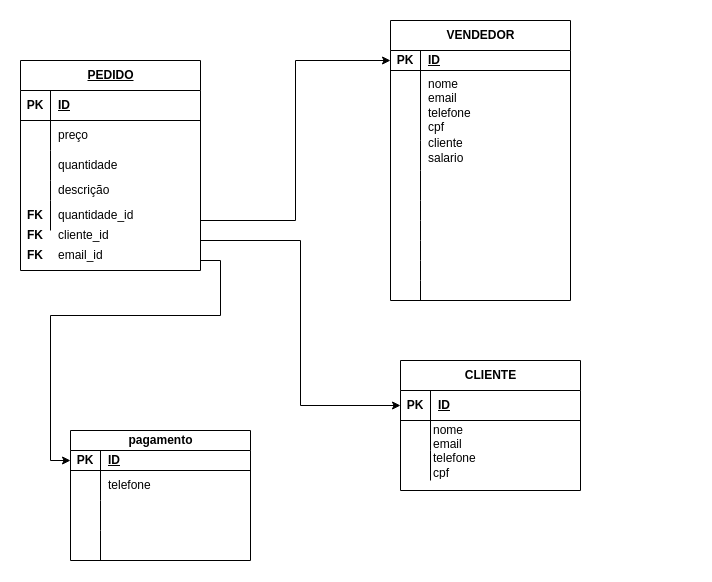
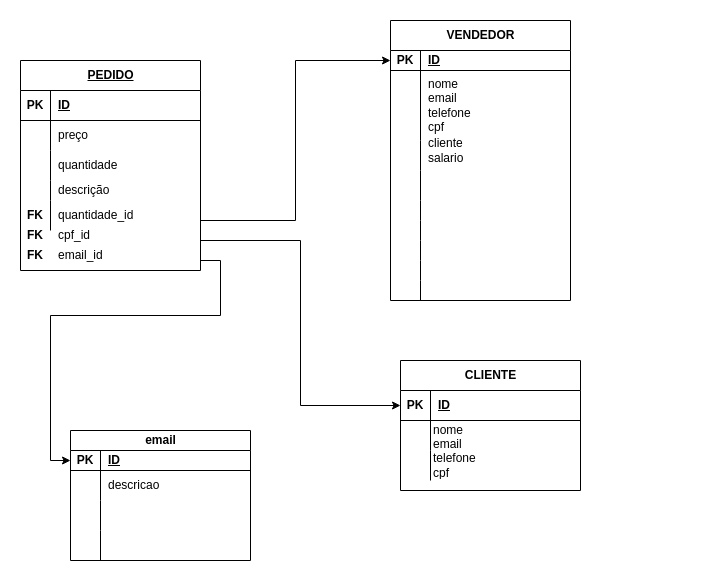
  <mxCell id="0" />
  <mxCell id="1" parent="0" />
  <mxCell id="2" value="CLIENTE" style="shape=table;startSize=30;container=1;collapsible=1;childLayout=tableLayout;fixedRows=1;rowLines=0;fontStyle=1;align=center;resizeLast=1;html=1;" vertex="1" parent="1"><mxGeometry x="400" y="360" width="180" height="130" as="geometry" /></mxCell>
  <mxCell id="3" value="" style="shape=tableRow;horizontal=0;startSize=0;swimlaneHead=0;swimlaneBody=0;fillColor=none;collapsible=0;dropTarget=0;points=[[0,0.5],[1,0.5]];portConstraint=eastwest;top=0;left=0;right=0;bottom=1;" vertex="1" parent="2"><mxGeometry y="30" width="180" height="30" as="geometry" /></mxCell>
  <mxCell id="4" value="PK" style="shape=partialRectangle;connectable=0;fillColor=none;top=0;left=0;bottom=0;right=0;fontStyle=1;overflow=hidden;whiteSpace=wrap;html=1;" vertex="1" parent="3"><mxGeometry width="30" height="30" as="geometry"><mxRectangle width="30" height="30" as="alternateBounds" /></mxGeometry></mxCell>
  <mxCell id="5" value="ID" style="shape=partialRectangle;connectable=0;fillColor=none;top=0;left=0;bottom=0;right=0;align=left;spacingLeft=6;fontStyle=5;overflow=hidden;whiteSpace=wrap;html=1;" vertex="1" parent="3"><mxGeometry x="30" width="150" height="30" as="geometry"><mxRectangle width="150" height="30" as="alternateBounds" /></mxGeometry></mxCell>
  <mxCell id="6" value="" style="shape=tableRow;horizontal=0;startSize=0;swimlaneHead=0;swimlaneBody=0;fillColor=none;collapsible=0;dropTarget=0;points=[[0,0.5],[1,0.5]];portConstraint=eastwest;top=0;left=0;right=0;bottom=0;" vertex="1" parent="2"><mxGeometry y="60" width="180" height="30" as="geometry" /></mxCell>
  <mxCell id="7" value="" style="shape=partialRectangle;connectable=0;fillColor=none;top=0;left=0;bottom=0;right=0;editable=1;overflow=hidden;whiteSpace=wrap;html=1;" vertex="1" parent="6"><mxGeometry width="30" height="30" as="geometry"><mxRectangle width="30" height="30" as="alternateBounds" /></mxGeometry></mxCell>
  <mxCell id="8" value="" style="shape=partialRectangle;connectable=0;fillColor=none;top=0;left=0;bottom=0;right=0;align=left;spacingLeft=6;overflow=hidden;whiteSpace=wrap;html=1;" vertex="1" parent="6"><mxGeometry x="30" width="150" height="30" as="geometry"><mxRectangle width="150" height="30" as="alternateBounds" /></mxGeometry></mxCell>
  <mxCell id="9" value="" style="shape=tableRow;horizontal=0;startSize=0;swimlaneHead=0;swimlaneBody=0;fillColor=none;collapsible=0;dropTarget=0;points=[[0,0.5],[1,0.5]];portConstraint=eastwest;top=0;left=0;right=0;bottom=0;" vertex="1" parent="2"><mxGeometry y="90" width="180" height="30" as="geometry" /></mxCell>
  <mxCell id="10" value="" style="shape=partialRectangle;connectable=0;fillColor=none;top=0;left=0;bottom=0;right=0;editable=1;overflow=hidden;whiteSpace=wrap;html=1;fontStyle=1" vertex="1" parent="9"><mxGeometry width="30" height="30" as="geometry"><mxRectangle width="30" height="30" as="alternateBounds" /></mxGeometry></mxCell>
  <mxCell id="11" value="" style="shape=partialRectangle;connectable=0;fillColor=none;top=0;left=0;bottom=0;right=0;align=left;spacingLeft=6;overflow=hidden;whiteSpace=wrap;html=1;" vertex="1" parent="9"><mxGeometry x="30" width="150" height="30" as="geometry"><mxRectangle width="150" height="30" as="alternateBounds" /></mxGeometry></mxCell>
  <mxCell id="12" value="VENDEDOR" style="shape=table;startSize=30;container=1;collapsible=1;childLayout=tableLayout;fixedRows=1;rowLines=0;fontStyle=1;align=center;resizeLast=1;html=1;" vertex="1" parent="1"><mxGeometry x="390" y="20" width="180" height="280" as="geometry" /></mxCell>
  <mxCell id="13" value="" style="shape=tableRow;horizontal=0;startSize=0;swimlaneHead=0;swimlaneBody=0;fillColor=none;collapsible=0;dropTarget=0;points=[[0,0.5],[1,0.5]];portConstraint=eastwest;top=0;left=0;right=0;bottom=1;" vertex="1" parent="12"><mxGeometry y="30" width="180" height="20" as="geometry" /></mxCell>
  <mxCell id="14" value="PK" style="shape=partialRectangle;connectable=0;fillColor=none;top=0;left=0;bottom=0;right=0;fontStyle=1;overflow=hidden;whiteSpace=wrap;html=1;" vertex="1" parent="13"><mxGeometry width="30" height="20" as="geometry"><mxRectangle width="30" height="20" as="alternateBounds" /></mxGeometry></mxCell>
  <mxCell id="15" value="ID" style="shape=partialRectangle;connectable=0;fillColor=none;top=0;left=0;bottom=0;right=0;align=left;spacingLeft=6;fontStyle=5;overflow=hidden;whiteSpace=wrap;html=1;" vertex="1" parent="13"><mxGeometry x="30" width="150" height="20" as="geometry"><mxRectangle width="150" height="20" as="alternateBounds" /></mxGeometry></mxCell>
  <mxCell id="16" value="" style="shape=tableRow;horizontal=0;startSize=0;swimlaneHead=0;swimlaneBody=0;fillColor=none;collapsible=0;dropTarget=0;points=[[0,0.5],[1,0.5]];portConstraint=eastwest;top=0;left=0;right=0;bottom=0;" vertex="1" parent="12"><mxGeometry y="50" width="180" height="70" as="geometry" /></mxCell>
  <mxCell id="17" value="" style="shape=partialRectangle;connectable=0;fillColor=none;top=0;left=0;bottom=0;right=0;editable=1;overflow=hidden;whiteSpace=wrap;html=1;" vertex="1" parent="16"><mxGeometry width="30" height="70" as="geometry"><mxRectangle width="30" height="70" as="alternateBounds" /></mxGeometry></mxCell>
  <mxCell id="18" value="nome&lt;div&gt;email&lt;/div&gt;&lt;div&gt;telefone&lt;/div&gt;&lt;div&gt;cpf&lt;/div&gt;" style="shape=partialRectangle;connectable=0;fillColor=none;top=0;left=0;bottom=0;right=0;align=left;spacingLeft=6;overflow=hidden;whiteSpace=wrap;html=1;" vertex="1" parent="16"><mxGeometry x="30" width="150" height="70" as="geometry"><mxRectangle width="150" height="70" as="alternateBounds" /></mxGeometry></mxCell>
  <mxCell id="19" value="" style="shape=tableRow;horizontal=0;startSize=0;swimlaneHead=0;swimlaneBody=0;fillColor=none;collapsible=0;dropTarget=0;points=[[0,0.5],[1,0.5]];portConstraint=eastwest;top=0;left=0;right=0;bottom=0;" vertex="1" parent="12"><mxGeometry y="120" width="180" height="30" as="geometry" /></mxCell>
  <mxCell id="20" value="" style="shape=partialRectangle;connectable=0;fillColor=none;top=0;left=0;bottom=0;right=0;editable=1;overflow=hidden;whiteSpace=wrap;html=1;" vertex="1" parent="19"><mxGeometry width="30" height="30" as="geometry"><mxRectangle width="30" height="30" as="alternateBounds" /></mxGeometry></mxCell>
  <mxCell id="21" value="" style="shape=partialRectangle;connectable=0;fillColor=none;top=0;left=0;bottom=0;right=0;align=left;spacingLeft=6;overflow=hidden;whiteSpace=wrap;html=1;" vertex="1" parent="19"><mxGeometry x="30" width="150" height="30" as="geometry"><mxRectangle width="150" height="30" as="alternateBounds" /></mxGeometry></mxCell>
  <mxCell id="22" value="" style="shape=tableRow;horizontal=0;startSize=0;swimlaneHead=0;swimlaneBody=0;fillColor=none;collapsible=0;dropTarget=0;points=[[0,0.5],[1,0.5]];portConstraint=eastwest;top=0;left=0;right=0;bottom=0;" vertex="1" parent="12"><mxGeometry y="150" width="180" height="30" as="geometry" /></mxCell>
  <mxCell id="23" value="" style="shape=partialRectangle;connectable=0;fillColor=none;top=0;left=0;bottom=0;right=0;editable=1;overflow=hidden;whiteSpace=wrap;html=1;" vertex="1" parent="22"><mxGeometry width="30" height="30" as="geometry"><mxRectangle width="30" height="30" as="alternateBounds" /></mxGeometry></mxCell>
  <mxCell id="24" value="" style="shape=partialRectangle;connectable=0;fillColor=none;top=0;left=0;bottom=0;right=0;align=left;spacingLeft=6;overflow=hidden;whiteSpace=wrap;html=1;" vertex="1" parent="22"><mxGeometry x="30" width="150" height="30" as="geometry"><mxRectangle width="150" height="30" as="alternateBounds" /></mxGeometry></mxCell>
  <mxCell id="25" style="edgeStyle=orthogonalEdgeStyle;rounded=0;orthogonalLoop=1;jettySize=auto;html=1;exitX=1;exitY=0.5;exitDx=0;exitDy=0;" edge="1" parent="12" source="38" target="38"><mxGeometry relative="1" as="geometry" /></mxCell>
  <mxCell id="26" value="" style="shape=tableRow;horizontal=0;startSize=0;swimlaneHead=0;swimlaneBody=0;fillColor=none;collapsible=0;dropTarget=0;points=[[0,0.5],[1,0.5]];portConstraint=eastwest;top=0;left=0;right=0;bottom=0;" vertex="1" parent="12"><mxGeometry y="180" width="180" height="20" as="geometry" /></mxCell>
  <mxCell id="27" value="" style="shape=partialRectangle;connectable=0;fillColor=none;top=0;left=0;bottom=0;right=0;editable=1;overflow=hidden;whiteSpace=wrap;html=1;fontStyle=1" vertex="1" parent="26"><mxGeometry width="30" height="20" as="geometry"><mxRectangle width="30" height="20" as="alternateBounds" /></mxGeometry></mxCell>
  <mxCell id="28" value="" style="shape=partialRectangle;connectable=0;fillColor=none;top=0;left=0;bottom=0;right=0;align=left;spacingLeft=6;overflow=hidden;whiteSpace=wrap;html=1;" vertex="1" parent="26"><mxGeometry x="30" width="150" height="20" as="geometry"><mxRectangle width="150" height="20" as="alternateBounds" /></mxGeometry></mxCell>
  <mxCell id="29" value="" style="shape=tableRow;horizontal=0;startSize=0;swimlaneHead=0;swimlaneBody=0;fillColor=none;collapsible=0;dropTarget=0;points=[[0,0.5],[1,0.5]];portConstraint=eastwest;top=0;left=0;right=0;bottom=0;" vertex="1" parent="12"><mxGeometry y="200" width="180" height="20" as="geometry" /></mxCell>
  <mxCell id="30" value="" style="shape=partialRectangle;connectable=0;fillColor=none;top=0;left=0;bottom=0;right=0;editable=1;overflow=hidden;whiteSpace=wrap;html=1;fontStyle=1" vertex="1" parent="29"><mxGeometry width="30" height="20" as="geometry"><mxRectangle width="30" height="20" as="alternateBounds" /></mxGeometry></mxCell>
  <mxCell id="31" value="" style="shape=partialRectangle;connectable=0;fillColor=none;top=0;left=0;bottom=0;right=0;align=left;spacingLeft=6;overflow=hidden;whiteSpace=wrap;html=1;" vertex="1" parent="29"><mxGeometry x="30" width="150" height="20" as="geometry"><mxRectangle width="150" height="20" as="alternateBounds" /></mxGeometry></mxCell>
  <mxCell id="32" value="" style="shape=tableRow;horizontal=0;startSize=0;swimlaneHead=0;swimlaneBody=0;fillColor=none;collapsible=0;dropTarget=0;points=[[0,0.5],[1,0.5]];portConstraint=eastwest;top=0;left=0;right=0;bottom=0;" vertex="1" parent="12"><mxGeometry y="220" width="180" height="20" as="geometry" /></mxCell>
  <mxCell id="33" value="" style="shape=partialRectangle;connectable=0;fillColor=none;top=0;left=0;bottom=0;right=0;editable=1;overflow=hidden;whiteSpace=wrap;html=1;fontStyle=1" vertex="1" parent="32"><mxGeometry width="30" height="20" as="geometry"><mxRectangle width="30" height="20" as="alternateBounds" /></mxGeometry></mxCell>
  <mxCell id="34" value="" style="shape=partialRectangle;connectable=0;fillColor=none;top=0;left=0;bottom=0;right=0;align=left;spacingLeft=6;overflow=hidden;whiteSpace=wrap;html=1;" vertex="1" parent="32"><mxGeometry x="30" width="150" height="20" as="geometry"><mxRectangle width="150" height="20" as="alternateBounds" /></mxGeometry></mxCell>
  <mxCell id="35" value="" style="shape=tableRow;horizontal=0;startSize=0;swimlaneHead=0;swimlaneBody=0;fillColor=none;collapsible=0;dropTarget=0;points=[[0,0.5],[1,0.5]];portConstraint=eastwest;top=0;left=0;right=0;bottom=0;" vertex="1" parent="12"><mxGeometry y="240" width="180" height="20" as="geometry" /></mxCell>
  <mxCell id="36" value="" style="shape=partialRectangle;connectable=0;fillColor=none;top=0;left=0;bottom=0;right=0;editable=1;overflow=hidden;whiteSpace=wrap;html=1;fontStyle=1" vertex="1" parent="35"><mxGeometry width="30" height="20" as="geometry"><mxRectangle width="30" height="20" as="alternateBounds" /></mxGeometry></mxCell>
  <mxCell id="37" value="" style="shape=partialRectangle;connectable=0;fillColor=none;top=0;left=0;bottom=0;right=0;align=left;spacingLeft=6;overflow=hidden;whiteSpace=wrap;html=1;" vertex="1" parent="35"><mxGeometry x="30" width="150" height="20" as="geometry"><mxRectangle width="150" height="20" as="alternateBounds" /></mxGeometry></mxCell>
  <mxCell id="38" value="" style="shape=tableRow;horizontal=0;startSize=0;swimlaneHead=0;swimlaneBody=0;fillColor=none;collapsible=0;dropTarget=0;points=[[0,0.5],[1,0.5]];portConstraint=eastwest;top=0;left=0;right=0;bottom=0;" vertex="1" parent="12"><mxGeometry y="260" width="180" height="20" as="geometry" /></mxCell>
  <mxCell id="39" value="" style="shape=partialRectangle;connectable=0;fillColor=none;top=0;left=0;bottom=0;right=0;editable=1;overflow=hidden;whiteSpace=wrap;html=1;fontStyle=1" vertex="1" parent="38"><mxGeometry width="30" height="20" as="geometry"><mxRectangle width="30" height="20" as="alternateBounds" /></mxGeometry></mxCell>
  <mxCell id="40" value="" style="shape=partialRectangle;connectable=0;fillColor=none;top=0;left=0;bottom=0;right=0;align=left;spacingLeft=6;overflow=hidden;whiteSpace=wrap;html=1;" vertex="1" parent="38"><mxGeometry x="30" width="150" height="20" as="geometry"><mxRectangle width="150" height="20" as="alternateBounds" /></mxGeometry></mxCell>
- <mxCell id="41" value="pagamento" style="shape=table;startSize=20;container=1;collapsible=1;childLayout=tableLayout;fixedRows=1;rowLines=0;fontStyle=1;align=center;resizeLast=1;html=1;" vertex="1" parent="1"><mxGeometry x="70" y="430" width="180" height="130" as="geometry" /></mxCell>
+ <mxCell id="41" value="email" style="shape=table;startSize=20;container=1;collapsible=1;childLayout=tableLayout;fixedRows=1;rowLines=0;fontStyle=1;align=center;resizeLast=1;html=1;" vertex="1" parent="1"><mxGeometry x="70" y="430" width="180" height="130" as="geometry" /></mxCell>
  <mxCell id="42" value="" style="shape=tableRow;horizontal=0;startSize=0;swimlaneHead=0;swimlaneBody=0;fillColor=none;collapsible=0;dropTarget=0;points=[[0,0.5],[1,0.5]];portConstraint=eastwest;top=0;left=0;right=0;bottom=1;" vertex="1" parent="41"><mxGeometry y="20" width="180" height="20" as="geometry" /></mxCell>
  <mxCell id="43" value="PK" style="shape=partialRectangle;connectable=0;fillColor=none;top=0;left=0;bottom=0;right=0;fontStyle=1;overflow=hidden;whiteSpace=wrap;html=1;" vertex="1" parent="42"><mxGeometry width="30" height="20" as="geometry"><mxRectangle width="30" height="20" as="alternateBounds" /></mxGeometry></mxCell>
  <mxCell id="44" value="ID" style="shape=partialRectangle;connectable=0;fillColor=none;top=0;left=0;bottom=0;right=0;align=left;spacingLeft=6;fontStyle=5;overflow=hidden;whiteSpace=wrap;html=1;" vertex="1" parent="42"><mxGeometry x="30" width="150" height="20" as="geometry"><mxRectangle width="150" height="20" as="alternateBounds" /></mxGeometry></mxCell>
  <mxCell id="45" value="" style="shape=tableRow;horizontal=0;startSize=0;swimlaneHead=0;swimlaneBody=0;fillColor=none;collapsible=0;dropTarget=0;points=[[0,0.5],[1,0.5]];portConstraint=eastwest;top=0;left=0;right=0;bottom=0;" vertex="1" parent="41"><mxGeometry y="40" width="180" height="30" as="geometry" /></mxCell>
  <mxCell id="46" value="" style="shape=partialRectangle;connectable=0;fillColor=none;top=0;left=0;bottom=0;right=0;editable=1;overflow=hidden;whiteSpace=wrap;html=1;" vertex="1" parent="45"><mxGeometry width="30" height="30" as="geometry"><mxRectangle width="30" height="30" as="alternateBounds" /></mxGeometry></mxCell>
- <mxCell id="47" value="telefone" style="shape=partialRectangle;connectable=0;fillColor=none;top=0;left=0;bottom=0;right=0;align=left;spacingLeft=6;overflow=hidden;whiteSpace=wrap;html=1;" vertex="1" parent="45"><mxGeometry x="30" width="150" height="30" as="geometry"><mxRectangle width="150" height="30" as="alternateBounds" /></mxGeometry></mxCell>
+ <mxCell id="47" value="descricao" style="shape=partialRectangle;connectable=0;fillColor=none;top=0;left=0;bottom=0;right=0;align=left;spacingLeft=6;overflow=hidden;whiteSpace=wrap;html=1;" vertex="1" parent="45"><mxGeometry x="30" width="150" height="30" as="geometry"><mxRectangle width="150" height="30" as="alternateBounds" /></mxGeometry></mxCell>
  <mxCell id="48" value="" style="shape=tableRow;horizontal=0;startSize=0;swimlaneHead=0;swimlaneBody=0;fillColor=none;collapsible=0;dropTarget=0;points=[[0,0.5],[1,0.5]];portConstraint=eastwest;top=0;left=0;right=0;bottom=0;" vertex="1" parent="41"><mxGeometry y="70" width="180" height="30" as="geometry" /></mxCell>
  <mxCell id="49" value="" style="shape=partialRectangle;connectable=0;fillColor=none;top=0;left=0;bottom=0;right=0;editable=1;overflow=hidden;whiteSpace=wrap;html=1;" vertex="1" parent="48"><mxGeometry width="30" height="30" as="geometry"><mxRectangle width="30" height="30" as="alternateBounds" /></mxGeometry></mxCell>
  <mxCell id="50" value="" style="shape=partialRectangle;connectable=0;fillColor=none;top=0;left=0;bottom=0;right=0;align=left;spacingLeft=6;overflow=hidden;whiteSpace=wrap;html=1;" vertex="1" parent="48"><mxGeometry x="30" width="150" height="30" as="geometry"><mxRectangle width="150" height="30" as="alternateBounds" /></mxGeometry></mxCell>
  <mxCell id="51" value="" style="shape=tableRow;horizontal=0;startSize=0;swimlaneHead=0;swimlaneBody=0;fillColor=none;collapsible=0;dropTarget=0;points=[[0,0.5],[1,0.5]];portConstraint=eastwest;top=0;left=0;right=0;bottom=0;" vertex="1" parent="41"><mxGeometry y="100" width="180" height="30" as="geometry" /></mxCell>
  <mxCell id="52" value="" style="shape=partialRectangle;connectable=0;fillColor=none;top=0;left=0;bottom=0;right=0;editable=1;overflow=hidden;whiteSpace=wrap;html=1;fontStyle=1" vertex="1" parent="51"><mxGeometry width="30" height="30" as="geometry"><mxRectangle width="30" height="30" as="alternateBounds" /></mxGeometry></mxCell>
  <mxCell id="53" value="" style="shape=partialRectangle;connectable=0;fillColor=none;top=0;left=0;bottom=0;right=0;align=left;spacingLeft=6;overflow=hidden;whiteSpace=wrap;html=1;" vertex="1" parent="51"><mxGeometry x="30" width="150" height="30" as="geometry"><mxRectangle width="150" height="30" as="alternateBounds" /></mxGeometry></mxCell>
  <mxCell id="54" style="edgeStyle=orthogonalEdgeStyle;rounded=0;orthogonalLoop=1;jettySize=auto;html=1;" edge="1" parent="1" source="55" target="13"><mxGeometry relative="1" as="geometry"><Array as="points"><mxPoint x="295" y="220" /><mxPoint x="295" y="60" /></Array></mxGeometry></mxCell>
  <mxCell id="55" value="&lt;span style=&quot;text-align: left; text-wrap-mode: wrap; text-decoration-line: underline;&quot;&gt;PEDIDO&lt;/span&gt;" style="shape=table;startSize=30;container=1;collapsible=1;childLayout=tableLayout;fixedRows=1;rowLines=0;fontStyle=1;align=center;resizeLast=1;html=1;" vertex="1" parent="1"><mxGeometry x="20" y="60" width="180" height="210" as="geometry" /></mxCell>
  <mxCell id="56" value="" style="shape=tableRow;horizontal=0;startSize=0;swimlaneHead=0;swimlaneBody=0;fillColor=none;collapsible=0;dropTarget=0;points=[[0,0.5],[1,0.5]];portConstraint=eastwest;top=0;left=0;right=0;bottom=1;" vertex="1" parent="55"><mxGeometry y="30" width="180" height="30" as="geometry" /></mxCell>
  <mxCell id="57" value="PK" style="shape=partialRectangle;connectable=0;fillColor=none;top=0;left=0;bottom=0;right=0;fontStyle=1;overflow=hidden;whiteSpace=wrap;html=1;" vertex="1" parent="56"><mxGeometry width="30" height="30" as="geometry"><mxRectangle width="30" height="30" as="alternateBounds" /></mxGeometry></mxCell>
  <mxCell id="58" value="ID" style="shape=partialRectangle;connectable=0;fillColor=none;top=0;left=0;bottom=0;right=0;align=left;spacingLeft=6;fontStyle=5;overflow=hidden;whiteSpace=wrap;html=1;" vertex="1" parent="56"><mxGeometry x="30" width="150" height="30" as="geometry"><mxRectangle width="150" height="30" as="alternateBounds" /></mxGeometry></mxCell>
  <mxCell id="59" value="" style="shape=tableRow;horizontal=0;startSize=0;swimlaneHead=0;swimlaneBody=0;fillColor=none;collapsible=0;dropTarget=0;points=[[0,0.5],[1,0.5]];portConstraint=eastwest;top=0;left=0;right=0;bottom=0;" vertex="1" parent="55"><mxGeometry y="60" width="180" height="30" as="geometry" /></mxCell>
  <mxCell id="60" value="" style="shape=partialRectangle;connectable=0;fillColor=none;top=0;left=0;bottom=0;right=0;editable=1;overflow=hidden;whiteSpace=wrap;html=1;" vertex="1" parent="59"><mxGeometry width="30" height="30" as="geometry"><mxRectangle width="30" height="30" as="alternateBounds" /></mxGeometry></mxCell>
  <mxCell id="61" value="preço" style="shape=partialRectangle;connectable=0;fillColor=none;top=0;left=0;bottom=0;right=0;align=left;spacingLeft=6;overflow=hidden;whiteSpace=wrap;html=1;" vertex="1" parent="59"><mxGeometry x="30" width="150" height="30" as="geometry"><mxRectangle width="150" height="30" as="alternateBounds" /></mxGeometry></mxCell>
  <mxCell id="62" value="" style="shape=tableRow;horizontal=0;startSize=0;swimlaneHead=0;swimlaneBody=0;fillColor=none;collapsible=0;dropTarget=0;points=[[0,0.5],[1,0.5]];portConstraint=eastwest;top=0;left=0;right=0;bottom=0;" vertex="1" parent="55"><mxGeometry y="90" width="180" height="30" as="geometry" /></mxCell>
  <mxCell id="63" value="" style="shape=partialRectangle;connectable=0;fillColor=none;top=0;left=0;bottom=0;right=0;editable=1;overflow=hidden;whiteSpace=wrap;html=1;" vertex="1" parent="62"><mxGeometry width="30" height="30" as="geometry"><mxRectangle width="30" height="30" as="alternateBounds" /></mxGeometry></mxCell>
  <mxCell id="64" value="quantidade" style="shape=partialRectangle;connectable=0;fillColor=none;top=0;left=0;bottom=0;right=0;align=left;spacingLeft=6;overflow=hidden;whiteSpace=wrap;html=1;" vertex="1" parent="62"><mxGeometry x="30" width="150" height="30" as="geometry"><mxRectangle width="150" height="30" as="alternateBounds" /></mxGeometry></mxCell>
  <mxCell id="65" value="" style="shape=tableRow;horizontal=0;startSize=0;swimlaneHead=0;swimlaneBody=0;fillColor=none;collapsible=0;dropTarget=0;points=[[0,0.5],[1,0.5]];portConstraint=eastwest;top=0;left=0;right=0;bottom=0;" vertex="1" parent="55"><mxGeometry y="120" width="180" height="20" as="geometry" /></mxCell>
  <mxCell id="66" value="" style="shape=partialRectangle;connectable=0;fillColor=none;top=0;left=0;bottom=0;right=0;editable=1;overflow=hidden;whiteSpace=wrap;html=1;" vertex="1" parent="65"><mxGeometry width="30" height="20" as="geometry"><mxRectangle width="30" height="20" as="alternateBounds" /></mxGeometry></mxCell>
  <mxCell id="67" value="descrição" style="shape=partialRectangle;connectable=0;fillColor=none;top=0;left=0;bottom=0;right=0;align=left;spacingLeft=6;overflow=hidden;whiteSpace=wrap;html=1;" vertex="1" parent="65"><mxGeometry x="30" width="150" height="20" as="geometry"><mxRectangle width="150" height="20" as="alternateBounds" /></mxGeometry></mxCell>
  <mxCell id="68" value="" style="shape=tableRow;horizontal=0;startSize=0;swimlaneHead=0;swimlaneBody=0;fillColor=none;collapsible=0;dropTarget=0;points=[[0,0.5],[1,0.5]];portConstraint=eastwest;top=0;left=0;right=0;bottom=0;" vertex="1" parent="55"><mxGeometry y="140" width="180" height="30" as="geometry" /></mxCell>
  <mxCell id="69" value="&lt;b&gt;FK&lt;/b&gt;" style="shape=partialRectangle;connectable=0;fillColor=none;top=0;left=0;bottom=0;right=0;editable=1;overflow=hidden;whiteSpace=wrap;html=1;" vertex="1" parent="68"><mxGeometry width="30" height="30" as="geometry"><mxRectangle width="30" height="30" as="alternateBounds" /></mxGeometry></mxCell>
  <mxCell id="70" value="quantidade_id" style="shape=partialRectangle;connectable=0;fillColor=none;top=0;left=0;bottom=0;right=0;align=left;spacingLeft=6;overflow=hidden;whiteSpace=wrap;html=1;" vertex="1" parent="68"><mxGeometry x="30" width="150" height="30" as="geometry"><mxRectangle width="150" height="30" as="alternateBounds" /></mxGeometry></mxCell>
  <mxCell id="71" value="" style="shape=tableRow;horizontal=0;startSize=0;swimlaneHead=0;swimlaneBody=0;fillColor=none;collapsible=0;dropTarget=0;points=[[0,0.5],[1,0.5]];portConstraint=eastwest;top=0;left=0;right=0;bottom=0;" vertex="1" parent="1"><mxGeometry x="510" y="110" width="180" height="30" as="geometry" /></mxCell>
  <mxCell id="72" value="" style="shape=tableRow;horizontal=0;startSize=0;swimlaneHead=0;swimlaneBody=0;fillColor=none;collapsible=0;dropTarget=0;points=[[0,0.5],[1,0.5]];portConstraint=eastwest;top=0;left=0;right=0;bottom=0;" vertex="1" parent="1"><mxGeometry x="400" y="310" width="180" height="70" as="geometry" /></mxCell>
  <mxCell id="73" value="" style="shape=partialRectangle;connectable=0;fillColor=none;top=0;left=0;bottom=0;right=0;editable=1;overflow=hidden;whiteSpace=wrap;html=1;" vertex="1" parent="72"><mxGeometry width="30" height="70" as="geometry"><mxRectangle width="30" height="70" as="alternateBounds" /></mxGeometry></mxCell>
  <mxCell id="74" value="cliente&lt;div&gt;salario&lt;/div&gt;" style="shape=partialRectangle;connectable=0;fillColor=none;top=0;left=0;bottom=0;right=0;align=left;spacingLeft=6;overflow=hidden;whiteSpace=wrap;html=1;" vertex="1" parent="1"><mxGeometry x="420" y="130" width="150" height="40" as="geometry"><mxRectangle width="150" height="70" as="alternateBounds" /></mxGeometry></mxCell>
  <mxCell id="75" value="nome&lt;div&gt;email&lt;/div&gt;&lt;div&gt;telefone&lt;/div&gt;&lt;div&gt;cpf&lt;/div&gt;" style="shape=partialRectangle;connectable=0;fillColor=none;top=0;left=0;bottom=0;right=0;align=left;spacingLeft=6;overflow=hidden;whiteSpace=wrap;html=1;" vertex="1" parent="1"><mxGeometry x="425" y="420" width="150" height="60" as="geometry"><mxRectangle width="150" height="70" as="alternateBounds" /></mxGeometry></mxCell>
  <mxCell id="76" value="&lt;b&gt;FK&lt;/b&gt;" style="shape=partialRectangle;connectable=0;fillColor=none;top=0;left=0;bottom=0;right=0;editable=1;overflow=hidden;whiteSpace=wrap;html=1;" vertex="1" parent="1"><mxGeometry x="20" y="220" width="30" height="30" as="geometry"><mxRectangle width="30" height="30" as="alternateBounds" /></mxGeometry></mxCell>
- <mxCell id="77" value="cliente_id" style="shape=partialRectangle;connectable=0;fillColor=none;top=0;left=0;bottom=0;right=0;align=left;spacingLeft=6;overflow=hidden;whiteSpace=wrap;html=1;" vertex="1" parent="1"><mxGeometry x="50" y="220" width="150" height="30" as="geometry"><mxRectangle width="150" height="30" as="alternateBounds" /></mxGeometry></mxCell>
+ <mxCell id="77" value="cpf_id" style="shape=partialRectangle;connectable=0;fillColor=none;top=0;left=0;bottom=0;right=0;align=left;spacingLeft=6;overflow=hidden;whiteSpace=wrap;html=1;" vertex="1" parent="1"><mxGeometry x="50" y="220" width="150" height="30" as="geometry"><mxRectangle width="150" height="30" as="alternateBounds" /></mxGeometry></mxCell>
  <mxCell id="78" style="edgeStyle=orthogonalEdgeStyle;rounded=0;orthogonalLoop=1;jettySize=auto;html=1;" edge="1" parent="1" target="3"><mxGeometry relative="1" as="geometry"><mxPoint x="200" y="240" as="sourcePoint" /><Array as="points"><mxPoint x="300" y="240" /><mxPoint x="300" y="405" /></Array></mxGeometry></mxCell>
  <mxCell id="79" value="&lt;b&gt;FK&lt;/b&gt;" style="shape=partialRectangle;connectable=0;fillColor=none;top=0;left=0;bottom=0;right=0;editable=1;overflow=hidden;whiteSpace=wrap;html=1;" vertex="1" parent="1"><mxGeometry x="20" y="240" width="30" height="30" as="geometry"><mxRectangle width="30" height="30" as="alternateBounds" /></mxGeometry></mxCell>
  <mxCell id="80" value="email_id" style="shape=partialRectangle;connectable=0;fillColor=none;top=0;left=0;bottom=0;right=0;align=left;spacingLeft=6;overflow=hidden;whiteSpace=wrap;html=1;" vertex="1" parent="1"><mxGeometry x="50" y="240" width="150" height="30" as="geometry"><mxRectangle width="150" height="30" as="alternateBounds" /></mxGeometry></mxCell>
  <mxCell id="81" style="edgeStyle=orthogonalEdgeStyle;rounded=0;orthogonalLoop=1;jettySize=auto;html=1;entryX=0;entryY=0.5;entryDx=0;entryDy=0;" edge="1" parent="1" target="42"><mxGeometry relative="1" as="geometry"><mxPoint x="200" y="260" as="sourcePoint" /><Array as="points"><mxPoint x="220" y="260" /><mxPoint x="220" y="315" /><mxPoint x="50" y="315" /><mxPoint x="50" y="460" /></Array></mxGeometry></mxCell>
